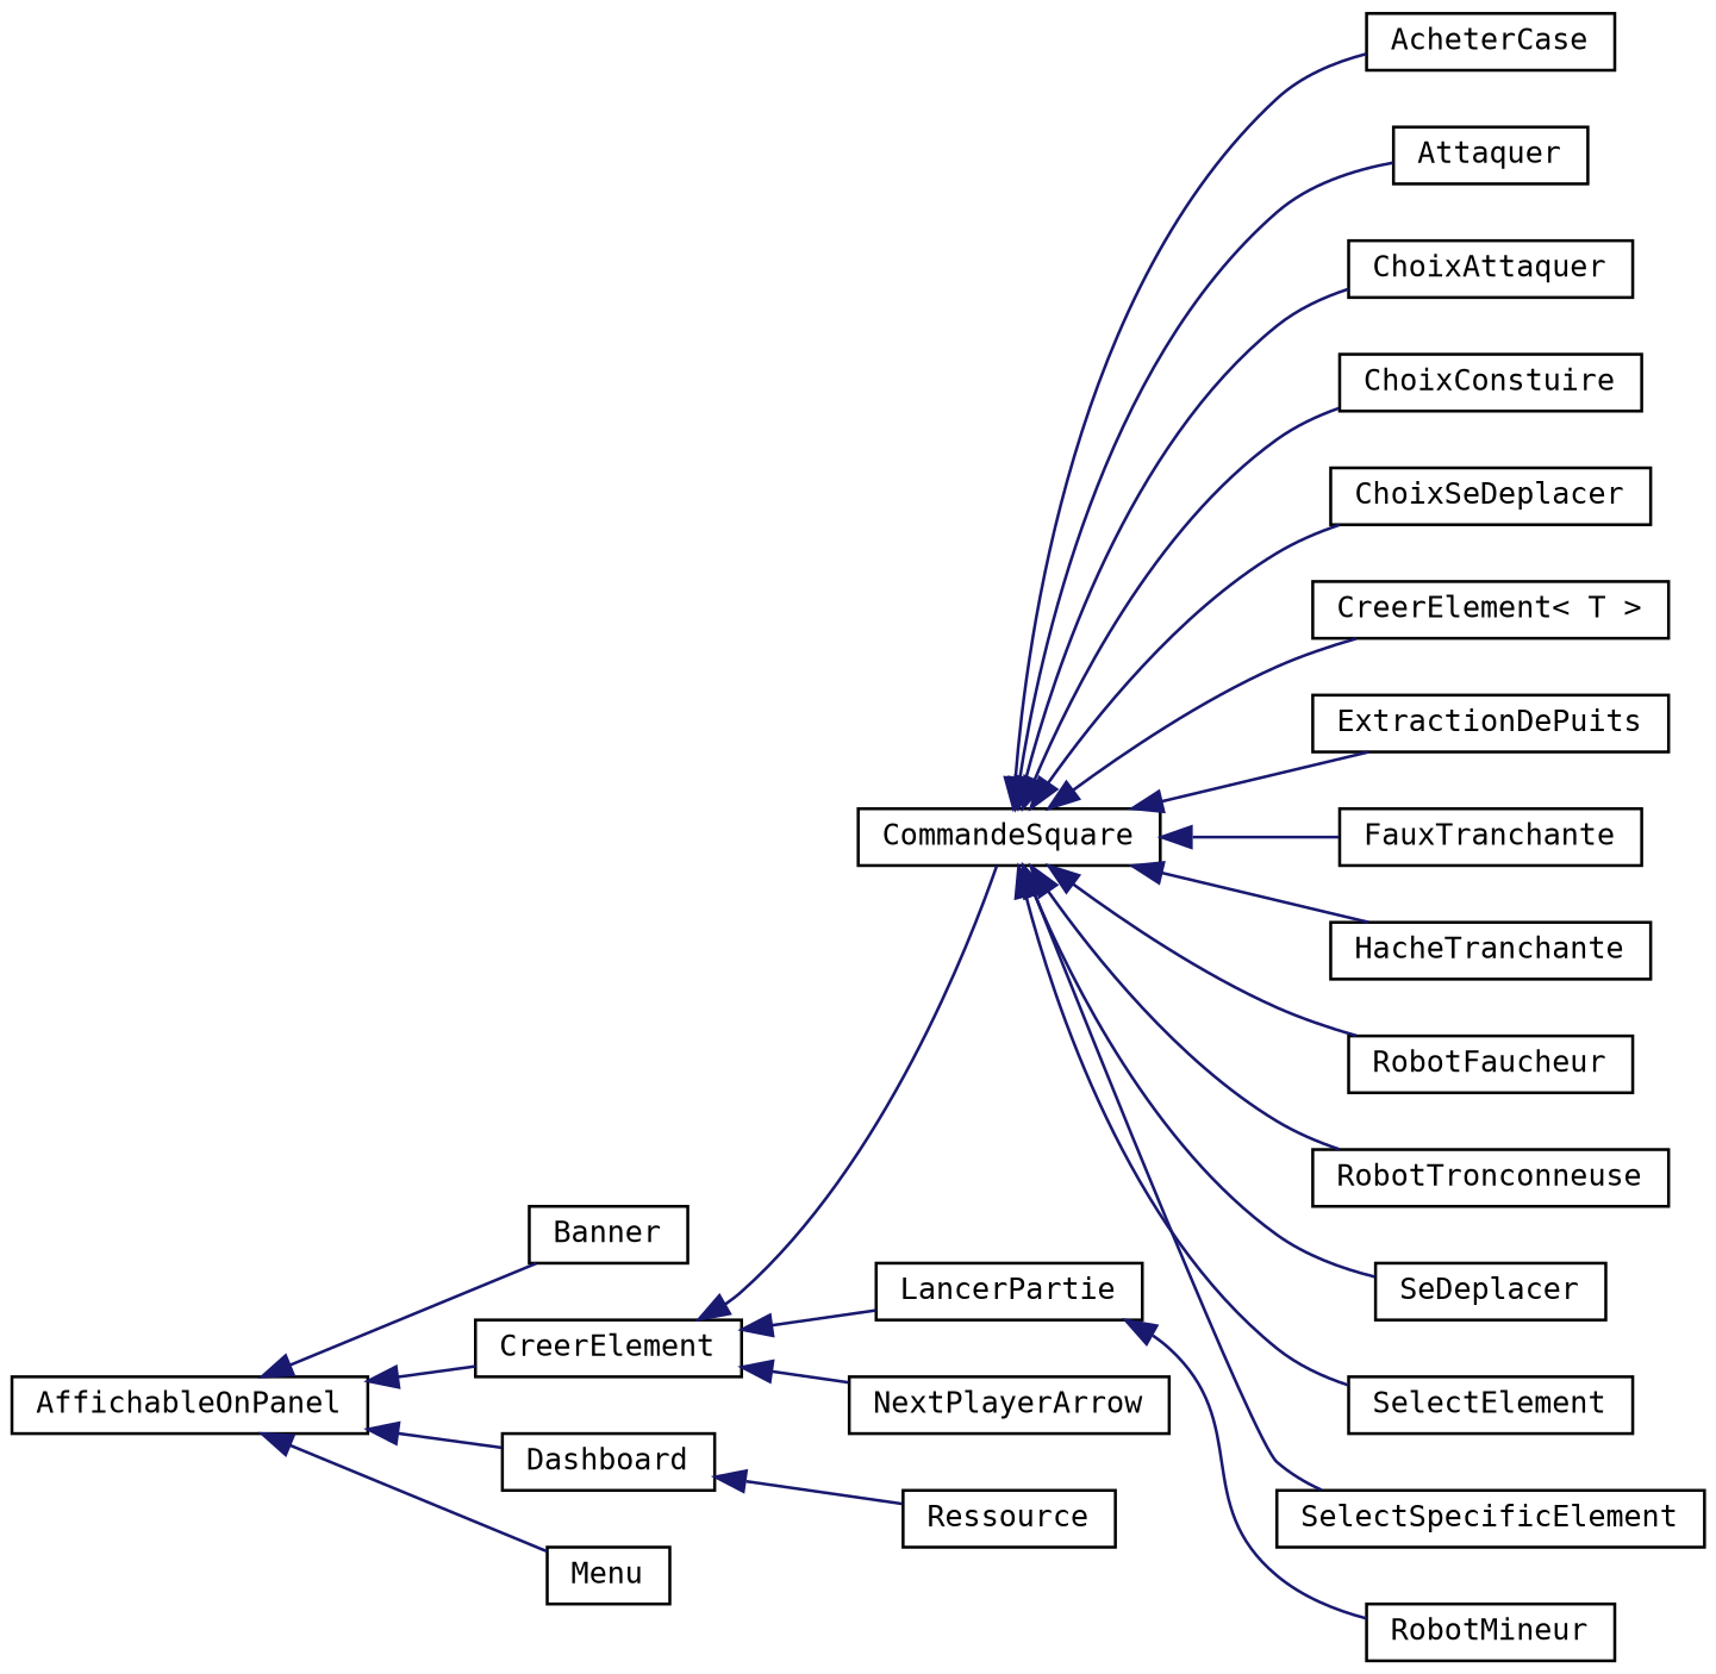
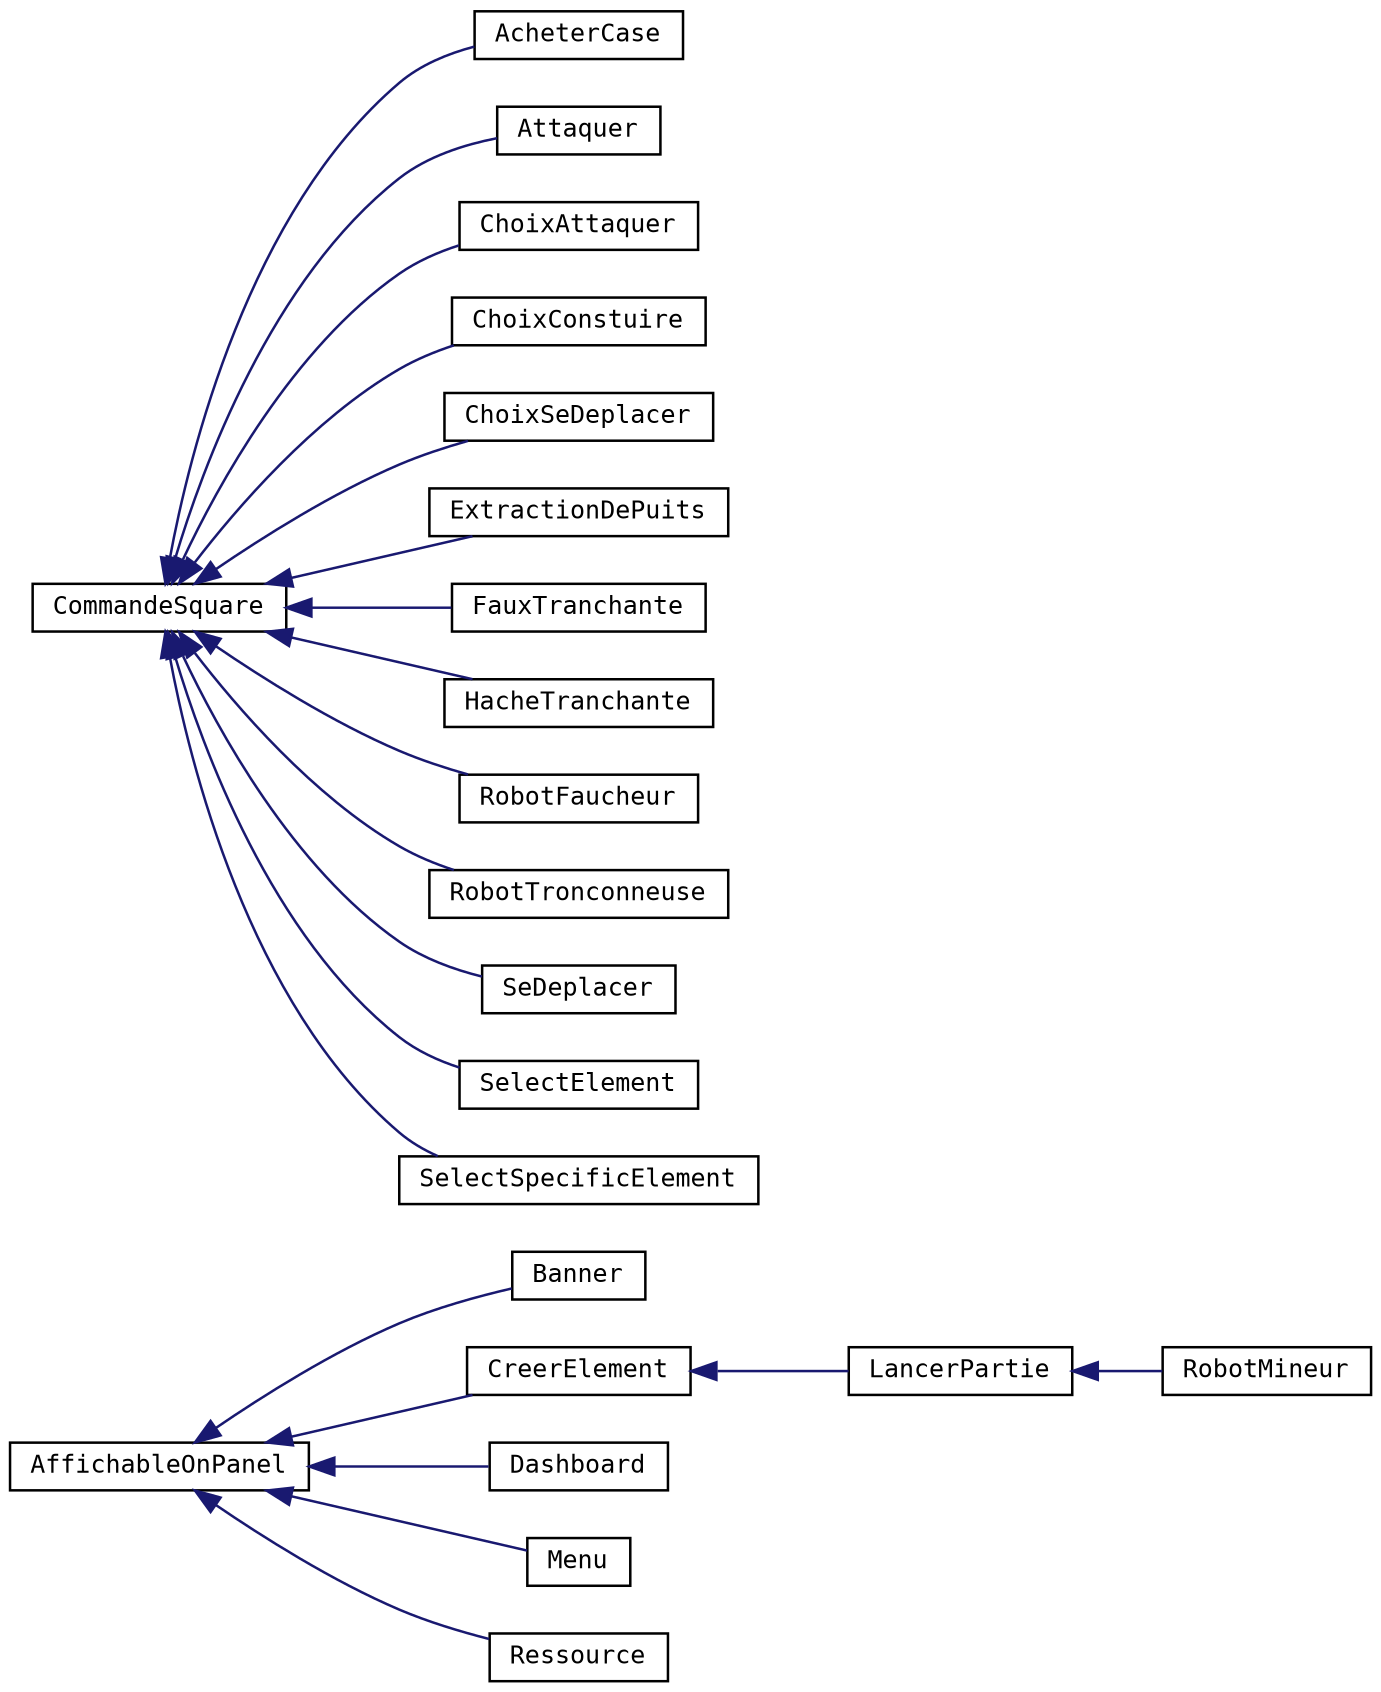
  digraph {
    fontname="DejaVu Sans Mono"
    rankdir=LR
    node [color=black fillcolor=white fontname="DejaVu Sans Mono" fontsize=10 shape=record style=filled]
    edge [color=midnightblue dir=back fontname="DejaVu Sans Mono" fontsize=10 labelfontname=Helvetica labelfontsize=10 style=solid]
    n1 [height=0.2 label=AffichableOnPanel width=0.4]
    n2 [height=0.2 label=Banner width=0.4]
    n3 [height=0.2 label=CreerElement width=0.4]
    n4 [height=0.2 label=Dashboard width=0.4]
    n5 [height=0.2 label=Menu width=0.4]
    n6 [height=0.2 label=Ressource width=0.4]
    n7 [height=0.2 label=CommandeSquare width=0.4]
    n8 [height=0.2 label=LancerPartie width=0.4]
-   n9 [height=0.2 label=NextPlayerArrow width=0.4]
    n10 [height=0.2 label=AcheterCase width=0.4]
    n11 [height=0.2 label=Attaquer width=0.4]
    n12 [height=0.2 label=ChoixAttaquer width=0.4]
    n13 [height=0.2 label=ChoixConstuire width=0.4]
    n14 [height=0.2 label=ChoixSeDeplacer width=0.4]
-   n15 [height=0.2 label="CreerElement\< T \>" width=0.4]
    n16 [height=0.2 label=ExtractionDePuits width=0.4]
    n17 [height=0.2 label=FauxTranchante width=0.4]
    n18 [height=0.2 label=HacheTranchante width=0.4]
    n19 [height=0.2 label=RobotFaucheur width=0.4]
    n20 [height=0.2 label=RobotTronconneuse width=0.4]
    n21 [height=0.2 label=SeDeplacer width=0.4]
    n22 [height=0.2 label=SelectElement width=0.4]
    n23 [height=0.2 label=SelectSpecificElement width=0.4]
    n24 [height=0.2 label=RobotMineur width=0.4]
    n1 -> n2
    n1 -> n3
    n1 -> n4
    n1 -> n5
-   n4 -> n6
-   n3 -> n7
+   n1 -> n6
    n3 -> n8
-   n3 -> n9
    n7 -> n10
    n7 -> n11
    n7 -> n12
    n7 -> n13
    n7 -> n14
-   n7 -> n15
    n7 -> n16
    n7 -> n17
    n7 -> n18
    n7 -> n19
    n7 -> n20
    n7 -> n21
    n7 -> n22
    n7 -> n23
    n8 -> n24
  }
